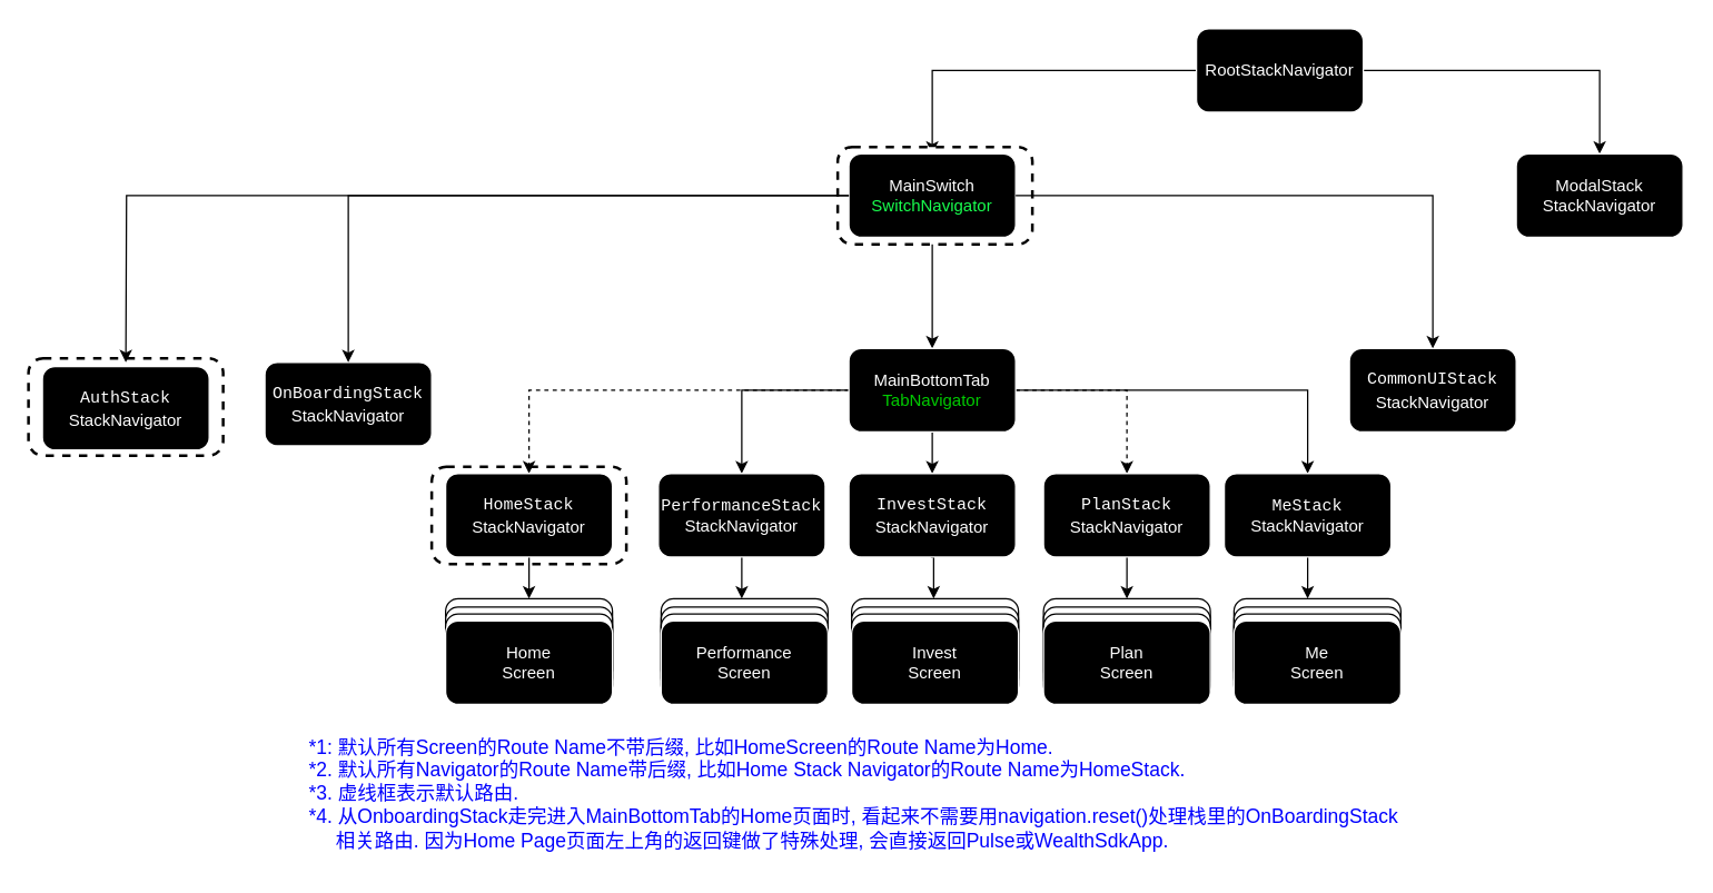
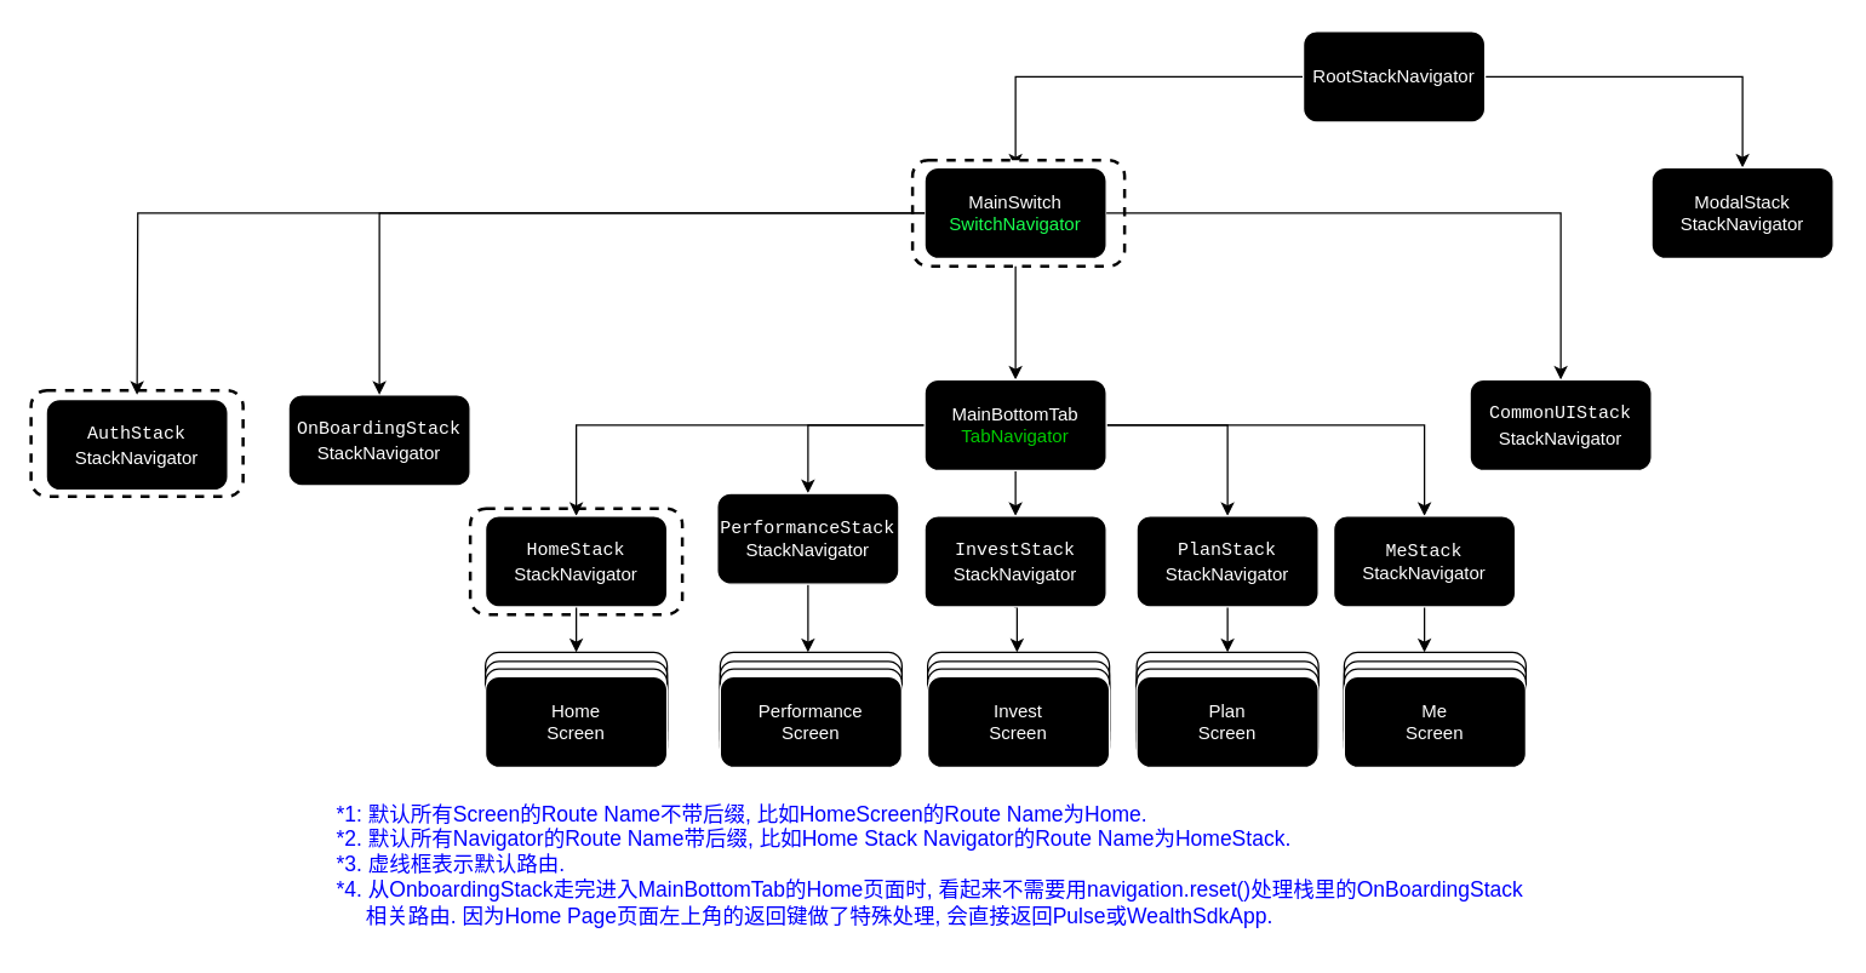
  <mxCell id="0" />
  <mxCell id="1" parent="0" />
  <mxCell id="2" value="" style="rounded=1;whiteSpace=wrap;html=1;labelBackgroundColor=#000000;fontSize=10;fontColor=#FFFFFF;strokeColor=#000000;fillColor=#FFFFFF;dashed=1;strokeWidth=2;" parent="1" vertex="1"><mxGeometry x="310" y="335" width="140" height="70" as="geometry" /></mxCell>
  <mxCell id="3" value="" style="edgeStyle=orthogonalEdgeStyle;rounded=0;orthogonalLoop=1;jettySize=auto;html=1;fontColor=#FFFFFF;" parent="1" source="5" target="58" edge="1"><mxGeometry relative="1" as="geometry" /></mxCell>
  <mxCell id="4" value="" style="edgeStyle=orthogonalEdgeStyle;rounded=0;orthogonalLoop=1;jettySize=auto;html=1;fontColor=#19FF4F;" parent="1" source="5" target="8" edge="1"><mxGeometry relative="1" as="geometry" /></mxCell>
  <mxCell id="5" value="RootStackNavigator" style="whiteSpace=wrap;html=1;fillColor=#000000;strokeColor=#FFFFFF;fontColor=#FFFFFF;rounded=1;gradientColor=none;" parent="1" vertex="1"><mxGeometry x="860" y="20" width="120" height="60" as="geometry" /></mxCell>
  <mxCell id="6" value="" style="edgeStyle=orthogonalEdgeStyle;rounded=0;orthogonalLoop=1;jettySize=auto;html=1;" edge="1" parent="1" source="58" target="14"><mxGeometry relative="1" as="geometry" /></mxCell>
  <mxCell id="7" value="&lt;div style=&quot;font-family: Menlo, Monaco, &amp;quot;Courier New&amp;quot;, monospace; line-height: 18px;&quot;&gt;&lt;span style=&quot;&quot;&gt;OnBoardingStack&lt;/span&gt;&lt;/div&gt;StackNavigator" style="whiteSpace=wrap;html=1;fillColor=#000000;strokeColor=#FFFFFF;fontColor=#FFFFFF;rounded=1;gradientColor=none;labelBackgroundColor=#000000;" parent="1" vertex="1"><mxGeometry x="190" y="260" width="120" height="60" as="geometry" /></mxCell>
  <mxCell id="8" value="ModalStack&lt;br&gt;StackNavigator" style="whiteSpace=wrap;html=1;fillColor=#000000;strokeColor=#FFFFFF;fontColor=#FFFFFF;rounded=1;gradientColor=none;" parent="1" vertex="1"><mxGeometry x="1090" y="110" width="120" height="60" as="geometry" /></mxCell>
- <mxCell id="9" value="" style="edgeStyle=orthogonalEdgeStyle;rounded=0;orthogonalLoop=1;jettySize=auto;html=1;fontColor=#00CC00;dashed=1;" parent="1" source="14" target="16" edge="1"><mxGeometry relative="1" as="geometry" /></mxCell>
+ <mxCell id="9" value="" style="edgeStyle=orthogonalEdgeStyle;rounded=0;orthogonalLoop=1;jettySize=auto;html=1;fontColor=#00CC00;" parent="1" source="14" target="16" edge="1"><mxGeometry relative="1" as="geometry" /></mxCell>
  <mxCell id="10" value="" style="edgeStyle=orthogonalEdgeStyle;rounded=0;orthogonalLoop=1;jettySize=auto;html=1;fontColor=#00CC00;" parent="1" source="14" target="18" edge="1"><mxGeometry relative="1" as="geometry" /></mxCell>
  <mxCell id="11" value="" style="edgeStyle=orthogonalEdgeStyle;rounded=0;orthogonalLoop=1;jettySize=auto;html=1;fontColor=#00CC00;" parent="1" source="14" target="20" edge="1"><mxGeometry relative="1" as="geometry" /></mxCell>
- <mxCell id="12" value="" style="edgeStyle=orthogonalEdgeStyle;rounded=0;orthogonalLoop=1;jettySize=auto;html=1;fontColor=#00CC00;dashed=1;" parent="1" source="14" target="22" edge="1"><mxGeometry relative="1" as="geometry" /></mxCell>
+ <mxCell id="12" value="" style="edgeStyle=orthogonalEdgeStyle;rounded=0;orthogonalLoop=1;jettySize=auto;html=1;fontColor=#00CC00;" parent="1" source="14" target="22" edge="1"><mxGeometry relative="1" as="geometry" /></mxCell>
  <mxCell id="13" value="" style="edgeStyle=orthogonalEdgeStyle;rounded=0;orthogonalLoop=1;jettySize=auto;html=1;fontColor=#00CC00;" parent="1" source="14" target="24" edge="1"><mxGeometry relative="1" as="geometry" /></mxCell>
  <mxCell id="14" value="MainBottomTab&lt;br&gt;&lt;font color=&quot;#00cc00&quot;&gt;TabNavigator&lt;/font&gt;" style="whiteSpace=wrap;html=1;fillColor=#000000;strokeColor=#FFFFFF;fontColor=#FFFFFF;rounded=1;gradientColor=none;" parent="1" vertex="1"><mxGeometry x="610" y="250" width="120" height="60" as="geometry" /></mxCell>
  <mxCell id="15" value="" style="edgeStyle=orthogonalEdgeStyle;rounded=0;orthogonalLoop=1;jettySize=auto;html=1;fontColor=#00CC00;" parent="1" source="16" target="27" edge="1"><mxGeometry relative="1" as="geometry" /></mxCell>
  <mxCell id="16" value="&lt;div style=&quot;font-family: Menlo, Monaco, &amp;quot;Courier New&amp;quot;, monospace; line-height: 18px;&quot;&gt;&lt;span style=&quot;&quot;&gt;HomeStack&lt;/span&gt;&lt;/div&gt;StackNavigator" style="whiteSpace=wrap;html=1;fillColor=#000000;strokeColor=#FFFFFF;fontColor=#FFFFFF;rounded=1;gradientColor=none;labelBackgroundColor=#000000;" parent="1" vertex="1"><mxGeometry x="320" y="340" width="120" height="60" as="geometry" /></mxCell>
  <mxCell id="17" value="" style="edgeStyle=orthogonalEdgeStyle;rounded=0;orthogonalLoop=1;jettySize=auto;html=1;fontColor=#FFFFFF;entryX=0.5;entryY=0;entryDx=0;entryDy=0;" parent="1" source="18" edge="1"><mxGeometry relative="1" as="geometry"><mxPoint x="533" y="430" as="targetPoint" /></mxGeometry></mxCell>
- <mxCell id="18" value="&lt;span style=&quot;font-family: Menlo, Monaco, &amp;quot;Courier New&amp;quot;, monospace;&quot;&gt;PerformanceStack&lt;br&gt;&lt;/span&gt;StackNavigator" style="whiteSpace=wrap;html=1;fillColor=#000000;strokeColor=#FFFFFF;fontColor=#FFFFFF;rounded=1;gradientColor=none;labelBackgroundColor=#000000;" parent="1" vertex="1"><mxGeometry x="473" y="340" width="120" height="60" as="geometry" /></mxCell>
+ <mxCell id="18" value="&lt;span style=&quot;font-family: Menlo, Monaco, &amp;quot;Courier New&amp;quot;, monospace;&quot;&gt;PerformanceStack&lt;br&gt;&lt;/span&gt;StackNavigator" style="whiteSpace=wrap;html=1;fillColor=#000000;strokeColor=#FFFFFF;fontColor=#FFFFFF;rounded=1;gradientColor=none;labelBackgroundColor=#000000;" parent="1" vertex="1"><mxGeometry x="473" y="325" width="120" height="60" as="geometry" /></mxCell>
  <mxCell id="19" value="" style="edgeStyle=orthogonalEdgeStyle;rounded=0;orthogonalLoop=1;jettySize=auto;html=1;fontColor=#FFFFFF;entryX=0.5;entryY=0;entryDx=0;entryDy=0;" parent="1" edge="1"><mxGeometry relative="1" as="geometry"><mxPoint x="669" y="400" as="sourcePoint" /><mxPoint x="671" y="430" as="targetPoint" /></mxGeometry></mxCell>
  <mxCell id="20" value="&lt;div style=&quot;font-family: Menlo, Monaco, &amp;quot;Courier New&amp;quot;, monospace; line-height: 18px;&quot;&gt;&lt;span style=&quot;background-color: rgb(0, 0, 0);&quot;&gt;InvestStack&lt;/span&gt;&lt;/div&gt;StackNavigator" style="whiteSpace=wrap;html=1;fillColor=#000000;strokeColor=#FFFFFF;fontColor=#FFFFFF;rounded=1;gradientColor=none;" parent="1" vertex="1"><mxGeometry x="610" y="340" width="120" height="60" as="geometry" /></mxCell>
  <mxCell id="21" value="" style="edgeStyle=orthogonalEdgeStyle;rounded=0;orthogonalLoop=1;jettySize=auto;html=1;fontColor=#FFFFFF;entryX=0.5;entryY=0;entryDx=0;entryDy=0;" parent="1" source="22" edge="1"><mxGeometry relative="1" as="geometry"><mxPoint x="810" y="430" as="targetPoint" /></mxGeometry></mxCell>
  <mxCell id="22" value="&lt;div style=&quot;font-family: Menlo, Monaco, &amp;quot;Courier New&amp;quot;, monospace; line-height: 18px;&quot;&gt;&lt;span style=&quot;&quot;&gt;PlanStack&lt;/span&gt;&lt;/div&gt;StackNavigator" style="whiteSpace=wrap;html=1;fillColor=#000000;strokeColor=#FFFFFF;fontColor=#FFFFFF;rounded=1;gradientColor=none;labelBackgroundColor=#000000;" parent="1" vertex="1"><mxGeometry x="750" y="340" width="120" height="60" as="geometry" /></mxCell>
  <mxCell id="23" value="" style="edgeStyle=orthogonalEdgeStyle;rounded=0;orthogonalLoop=1;jettySize=auto;html=1;fontColor=#FFFFFF;entryX=0.5;entryY=0;entryDx=0;entryDy=0;" parent="1" source="24" edge="1"><mxGeometry relative="1" as="geometry"><mxPoint x="940" y="430" as="targetPoint" /></mxGeometry></mxCell>
  <mxCell id="24" value="&lt;span style=&quot;font-family: Menlo, Monaco, &amp;quot;Courier New&amp;quot;, monospace;&quot;&gt;MeStack&lt;br&gt;&lt;/span&gt;StackNavigator" style="whiteSpace=wrap;html=1;fillColor=#000000;strokeColor=#FFFFFF;fontColor=#FFFFFF;rounded=1;gradientColor=none;labelBackgroundColor=#000000;" parent="1" vertex="1"><mxGeometry x="880" y="340" width="120" height="60" as="geometry" /></mxCell>
  <mxCell id="25" value="&lt;div style=&quot;font-family: Menlo, Monaco, &amp;quot;Courier New&amp;quot;, monospace; line-height: 18px;&quot;&gt;&lt;span style=&quot;&quot;&gt;CommonUIStack&lt;/span&gt;&lt;/div&gt;StackNavigator" style="whiteSpace=wrap;html=1;fillColor=#000000;strokeColor=#FFFFFF;fontColor=#FFFFFF;rounded=1;gradientColor=none;labelBackgroundColor=#000000;" parent="1" vertex="1"><mxGeometry x="970" y="250" width="120" height="60" as="geometry" /></mxCell>
  <mxCell id="26" value="" style="group" parent="1" vertex="1" connectable="0"><mxGeometry x="320" y="430" width="120" height="76" as="geometry" /></mxCell>
  <mxCell id="27" value="Home" style="whiteSpace=wrap;html=1;fillColor=#FFFFFF;strokeColor=#000000;fontColor=#FFFFFF;rounded=1;gradientColor=none;" parent="26" vertex="1"><mxGeometry width="120" height="60" as="geometry" /></mxCell>
  <mxCell id="28" value="Home" style="whiteSpace=wrap;html=1;fillColor=#FFFFFF;strokeColor=#000000;fontColor=#FFFFFF;rounded=1;gradientColor=none;" parent="26" vertex="1"><mxGeometry y="6" width="120" height="60" as="geometry" /></mxCell>
  <mxCell id="29" value="Home" style="whiteSpace=wrap;html=1;fillColor=#FFFFFF;strokeColor=#000000;fontColor=#FFFFFF;rounded=1;gradientColor=none;" parent="26" vertex="1"><mxGeometry y="11" width="120" height="60" as="geometry" /></mxCell>
  <mxCell id="30" value="Home&lt;br&gt;Screen" style="whiteSpace=wrap;html=1;fillColor=#000000;strokeColor=#FFFFFF;fontColor=#FFFFFF;rounded=1;gradientColor=none;" parent="26" vertex="1"><mxGeometry y="16" width="120" height="60" as="geometry" /></mxCell>
  <mxCell id="31" value="" style="group" parent="1" vertex="1" connectable="0"><mxGeometry x="475" y="430" width="120" height="76" as="geometry" /></mxCell>
  <mxCell id="32" value="Home" style="whiteSpace=wrap;html=1;fillColor=#FFFFFF;strokeColor=#000000;fontColor=#FFFFFF;rounded=1;gradientColor=none;" parent="31" vertex="1"><mxGeometry width="120" height="60" as="geometry" /></mxCell>
  <mxCell id="33" value="Home" style="whiteSpace=wrap;html=1;fillColor=#FFFFFF;strokeColor=#000000;fontColor=#FFFFFF;rounded=1;gradientColor=none;" parent="31" vertex="1"><mxGeometry y="6" width="120" height="60" as="geometry" /></mxCell>
  <mxCell id="34" value="Home" style="whiteSpace=wrap;html=1;fillColor=#FFFFFF;strokeColor=#000000;fontColor=#FFFFFF;rounded=1;gradientColor=none;" parent="31" vertex="1"><mxGeometry y="11" width="120" height="60" as="geometry" /></mxCell>
  <mxCell id="35" value="Performance&lt;br&gt;Screen" style="whiteSpace=wrap;html=1;fillColor=#000000;strokeColor=#FFFFFF;fontColor=#FFFFFF;rounded=1;gradientColor=none;" parent="31" vertex="1"><mxGeometry y="16" width="120" height="60" as="geometry" /></mxCell>
  <mxCell id="36" value="" style="group" parent="1" vertex="1" connectable="0"><mxGeometry x="612" y="430" width="120" height="76" as="geometry" /></mxCell>
  <mxCell id="37" value="Home" style="whiteSpace=wrap;html=1;fillColor=#FFFFFF;strokeColor=#000000;fontColor=#FFFFFF;rounded=1;gradientColor=none;" parent="36" vertex="1"><mxGeometry width="120" height="60" as="geometry" /></mxCell>
  <mxCell id="38" value="Home" style="whiteSpace=wrap;html=1;fillColor=#FFFFFF;strokeColor=#000000;fontColor=#FFFFFF;rounded=1;gradientColor=none;" parent="36" vertex="1"><mxGeometry y="6" width="120" height="60" as="geometry" /></mxCell>
  <mxCell id="39" value="Home" style="whiteSpace=wrap;html=1;fillColor=#FFFFFF;strokeColor=#000000;fontColor=#FFFFFF;rounded=1;gradientColor=none;" parent="36" vertex="1"><mxGeometry y="11" width="120" height="60" as="geometry" /></mxCell>
  <mxCell id="40" value="Invest&lt;br&gt;Screen" style="whiteSpace=wrap;html=1;fillColor=#000000;strokeColor=#FFFFFF;fontColor=#FFFFFF;rounded=1;gradientColor=none;" parent="36" vertex="1"><mxGeometry y="16" width="120" height="60" as="geometry" /></mxCell>
  <mxCell id="41" value="" style="group" parent="1" vertex="1" connectable="0"><mxGeometry x="750" y="430" width="120" height="76" as="geometry" /></mxCell>
  <mxCell id="42" value="Home" style="whiteSpace=wrap;html=1;fillColor=#FFFFFF;strokeColor=#000000;fontColor=#FFFFFF;rounded=1;gradientColor=none;" parent="41" vertex="1"><mxGeometry width="120" height="60" as="geometry" /></mxCell>
  <mxCell id="43" value="Home" style="whiteSpace=wrap;html=1;fillColor=#FFFFFF;strokeColor=#000000;fontColor=#FFFFFF;rounded=1;gradientColor=none;" parent="41" vertex="1"><mxGeometry y="6" width="120" height="60" as="geometry" /></mxCell>
  <mxCell id="44" value="Home" style="whiteSpace=wrap;html=1;fillColor=#FFFFFF;strokeColor=#000000;fontColor=#FFFFFF;rounded=1;gradientColor=none;" parent="41" vertex="1"><mxGeometry y="11" width="120" height="60" as="geometry" /></mxCell>
  <mxCell id="45" value="Plan&lt;br&gt;Screen" style="whiteSpace=wrap;html=1;fillColor=#000000;strokeColor=#FFFFFF;fontColor=#FFFFFF;rounded=1;gradientColor=none;" parent="41" vertex="1"><mxGeometry y="16" width="120" height="60" as="geometry" /></mxCell>
  <mxCell id="46" value="" style="group" parent="1" vertex="1" connectable="0"><mxGeometry x="887" y="430" width="120" height="76" as="geometry" /></mxCell>
  <mxCell id="47" value="Home" style="whiteSpace=wrap;html=1;fillColor=#FFFFFF;strokeColor=#000000;fontColor=#FFFFFF;rounded=1;gradientColor=none;" parent="46" vertex="1"><mxGeometry width="120" height="60" as="geometry" /></mxCell>
  <mxCell id="48" value="Home" style="whiteSpace=wrap;html=1;fillColor=#FFFFFF;strokeColor=#000000;fontColor=#FFFFFF;rounded=1;gradientColor=none;" parent="46" vertex="1"><mxGeometry y="6" width="120" height="60" as="geometry" /></mxCell>
  <mxCell id="49" value="Home" style="whiteSpace=wrap;html=1;fillColor=#FFFFFF;strokeColor=#000000;fontColor=#FFFFFF;rounded=1;gradientColor=none;" parent="46" vertex="1"><mxGeometry y="11" width="120" height="60" as="geometry" /></mxCell>
  <mxCell id="50" value="Me&lt;br&gt;Screen" style="whiteSpace=wrap;html=1;fillColor=#000000;strokeColor=#FFFFFF;fontColor=#FFFFFF;rounded=1;gradientColor=none;" parent="46" vertex="1"><mxGeometry y="16" width="120" height="60" as="geometry" /></mxCell>
  <mxCell id="51" value="&lt;font style=&quot;font-size: 14px;&quot;&gt;*1: 默认所有Screen的Route Name不带后缀, 比如HomeScreen的Route Name为Home.&lt;br style=&quot;font-size: 14px;&quot;&gt;*2. 默认所有Navigator的Route Name带后缀, 比如Home Stack Navigator的Route Name为HomeStack.&lt;br style=&quot;font-size: 14px;&quot;&gt;*3. 虚线框表示默认路由.&lt;span style=&quot;text-align: center; background-color: rgb(255, 255, 255); font-size: 14px;&quot;&gt;&lt;br style=&quot;font-size: 14px;&quot;&gt;*4. 从OnboardingStack走完进入MainBottomTab的Home页面时, 看起来不需要用navigation.reset()处理栈里的OnBoardingStack&lt;br&gt;&amp;nbsp; &amp;nbsp; &amp;nbsp;相关路由. 因为Home Page页面左上角的返回键做了特殊处理, 会直接返回Pulse或WealthSdkApp.&lt;/span&gt;&lt;span style=&quot;text-align: center; background-color: rgb(255, 255, 255); font-size: 14px;&quot;&gt;&lt;br style=&quot;font-size: 14px;&quot;&gt;&lt;/span&gt;&lt;/font&gt;" style="text;html=1;align=left;verticalAlign=middle;resizable=0;points=[];autosize=1;strokeColor=none;fillColor=none;fontColor=#0000FF;fontStyle=0;fontSize=14;" parent="1" vertex="1"><mxGeometry x="220" y="520" width="810" height="100" as="geometry" /></mxCell>
  <mxCell id="52" value="&lt;span style=&quot;box-sizing: border-box; font-family: SFMono-Regular, Menlo, Monaco, Consolas, &amp;quot;Liberation Mono&amp;quot;, &amp;quot;Courier New&amp;quot;, monospace; font-size: 10px; text-align: start; background-color: rgb(246, 248, 250);&quot; class=&quot;token method function property-access&quot;&gt;&lt;br style=&quot;font-size: 10px;&quot;&gt;&lt;/span&gt;" style="text;html=1;align=center;verticalAlign=middle;resizable=0;points=[];autosize=1;strokeColor=none;fillColor=none;fontColor=#00CC00;fontSize=10;" parent="1" vertex="1"><mxGeometry x="480" y="590" width="20" height="30" as="geometry" /></mxCell>
  <mxCell id="53" value="" style="group" vertex="1" connectable="0" parent="1"><mxGeometry x="20" y="257" width="140" height="70" as="geometry" /></mxCell>
  <mxCell id="54" value="" style="rounded=1;whiteSpace=wrap;html=1;labelBackgroundColor=#000000;fontSize=10;fontColor=#FFFFFF;strokeColor=#000000;fillColor=#FFFFFF;dashed=1;strokeWidth=2;" parent="53" vertex="1"><mxGeometry width="140" height="70" as="geometry" /></mxCell>
  <mxCell id="55" value="&lt;div style=&quot;font-family: Menlo, Monaco, &amp;quot;Courier New&amp;quot;, monospace; line-height: 18px;&quot;&gt;&lt;span style=&quot;&quot;&gt;AuthStack&lt;/span&gt;&lt;/div&gt;StackNavigator" style="whiteSpace=wrap;html=1;fillColor=#000000;strokeColor=#FFFFFF;fontColor=#FFFFFF;rounded=1;gradientColor=none;labelBackgroundColor=#000000;" parent="53" vertex="1"><mxGeometry x="10" y="6" width="120" height="60" as="geometry" /></mxCell>
  <mxCell id="56" value="" style="group" vertex="1" connectable="0" parent="1"><mxGeometry x="602" y="105" width="140" height="70" as="geometry" /></mxCell>
  <mxCell id="57" value="" style="rounded=1;whiteSpace=wrap;html=1;labelBackgroundColor=#000000;fontSize=10;fontColor=#FFFFFF;strokeColor=#000000;fillColor=#FFFFFF;dashed=1;strokeWidth=2;" parent="56" vertex="1"><mxGeometry width="140" height="70" as="geometry" /></mxCell>
  <mxCell id="58" value="MainSwitch&lt;br&gt;&lt;font color=&quot;#19ff4f&quot;&gt;SwitchNavigator&lt;/font&gt;" style="whiteSpace=wrap;html=1;fillColor=#000000;strokeColor=#FFFFFF;fontColor=#FFFFFF;rounded=1;gradientColor=none;" parent="56" vertex="1"><mxGeometry x="8" y="5" width="120" height="60" as="geometry" /></mxCell>
  <mxCell id="59" style="edgeStyle=orthogonalEdgeStyle;rounded=0;orthogonalLoop=1;jettySize=auto;html=1;" edge="1" parent="1" source="58"><mxGeometry relative="1" as="geometry"><mxPoint x="90" y="260" as="targetPoint" /></mxGeometry></mxCell>
  <mxCell id="60" style="edgeStyle=orthogonalEdgeStyle;rounded=0;orthogonalLoop=1;jettySize=auto;html=1;" edge="1" parent="1" source="58" target="7"><mxGeometry relative="1" as="geometry" /></mxCell>
  <mxCell id="61" style="edgeStyle=orthogonalEdgeStyle;rounded=0;orthogonalLoop=1;jettySize=auto;html=1;" edge="1" parent="1" source="58" target="25"><mxGeometry relative="1" as="geometry" /></mxCell>
